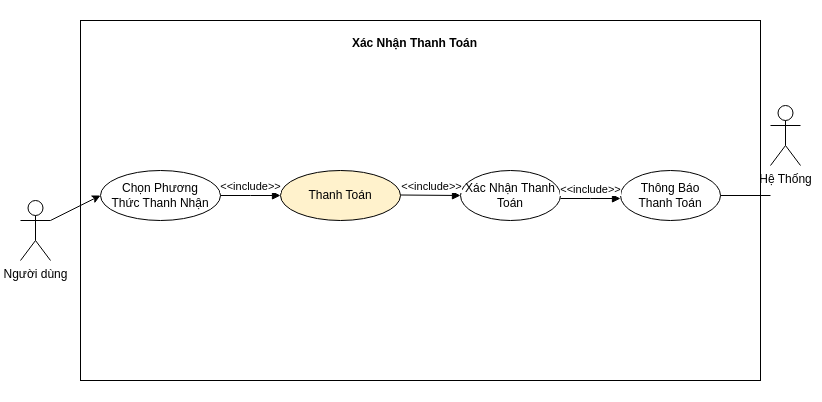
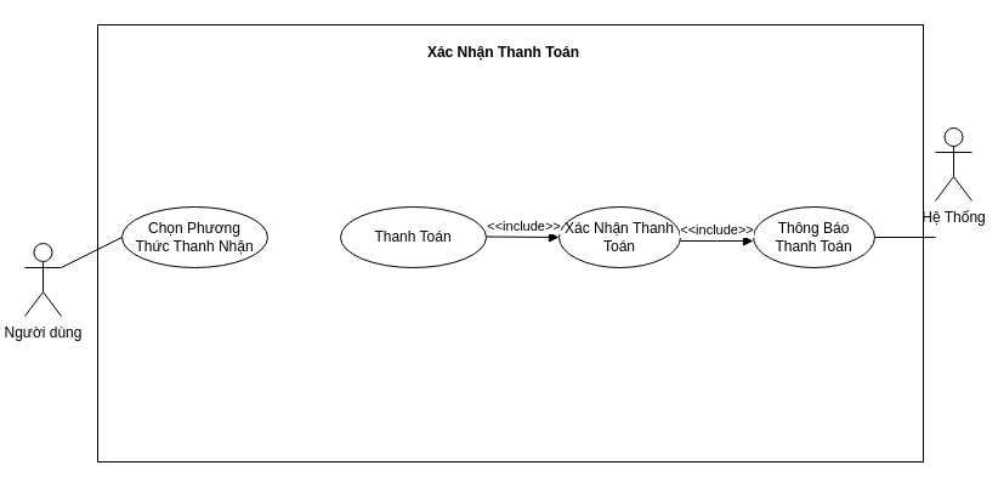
  <mxCell id="0" />
  <mxCell id="1" parent="0" />
  <mxCell id="2" value="Người dùng" style="shape=umlActor;verticalLabelPosition=bottom;verticalAlign=top;html=1;outlineConnect=0;" vertex="1" parent="1"><mxGeometry x="20" y="200" width="30" height="60" as="geometry" /></mxCell>
  <mxCell id="3" value="" style="rounded=0;whiteSpace=wrap;html=1;" vertex="1" parent="1"><mxGeometry x="80" y="20" width="680" height="360" as="geometry" /></mxCell>
  <mxCell id="4" value="&lt;blockquote style=&quot;margin: 0 0 0 40px; border: none; padding: 0px;&quot;&gt;Xác Nhận Thanh Toán&lt;/blockquote&gt;" style="text;align=center;fontStyle=1;verticalAlign=middle;spacingLeft=3;spacingRight=3;strokeColor=none;rotatable=0;points=[[0,0.5],[1,0.5]];portConstraint=eastwest;html=1;" vertex="1" parent="1"><mxGeometry x="354" y="30" width="80" height="26" as="geometry" /></mxCell>
  <mxCell id="5" value="Chọn Phương &lt;br&gt;Thức Thanh Nhận" style="ellipse;whiteSpace=wrap;html=1;" vertex="1" parent="1"><mxGeometry x="100" y="170" width="120" height="50" as="geometry" /></mxCell>
- <mxCell id="6" value="Thanh Toán" style="ellipse;whiteSpace=wrap;html=1;fillColor=#fff2cc;" vertex="1" parent="1"><mxGeometry x="280" y="170" width="120" height="50" as="geometry" /></mxCell>
- <mxCell id="7" value="" style="endArrow=classic;html=1;rounded=0;exitX=1;exitY=0.333;exitDx=0;exitDy=0;exitPerimeter=0;entryX=0;entryY=0.5;entryDx=0;entryDy=0;" edge="1" parent="1" source="2" target="5"><mxGeometry width="50" height="50" relative="1" as="geometry"><mxPoint x="370" y="230" as="sourcePoint" /><mxPoint x="420" y="180" as="targetPoint" /></mxGeometry></mxCell>
+ <mxCell id="6" value="Thanh Toán" style="ellipse;whiteSpace=wrap;html=1;" vertex="1" parent="1"><mxGeometry x="280" y="170" width="120" height="50" as="geometry" /></mxCell>
+ <mxCell id="7" value="" style="endArrow=none;html=1;rounded=0;exitX=1;exitY=0.333;exitDx=0;exitDy=0;exitPerimeter=0;entryX=0;entryY=0.5;entryDx=0;entryDy=0;" edge="1" parent="1" source="2" target="5"><mxGeometry width="50" height="50" relative="1" as="geometry"><mxPoint x="370" y="230" as="sourcePoint" /><mxPoint x="420" y="180" as="targetPoint" /></mxGeometry></mxCell>
  <mxCell id="8" value="Hệ Thống" style="shape=umlActor;verticalLabelPosition=bottom;verticalAlign=top;html=1;outlineConnect=0;" vertex="1" parent="1"><mxGeometry x="770" y="105" width="30" height="60" as="geometry" /></mxCell>
  <mxCell id="9" value="Xác Nhận Thanh Toán" style="ellipse;whiteSpace=wrap;html=1;" vertex="1" parent="1"><mxGeometry x="460" y="170" width="100" height="50" as="geometry" /></mxCell>
- <mxCell id="10" value="&amp;lt;&amp;lt;include&amp;gt;&amp;gt;" style="html=1;verticalAlign=bottom;endArrow=block;edgeStyle=elbowEdgeStyle;elbow=vertical;curved=0;rounded=0;exitX=1;exitY=0.5;exitDx=0;exitDy=0;entryX=0;entryY=0.5;entryDx=0;entryDy=0;" edge="1" parent="1" source="5" target="6"><mxGeometry width="80" relative="1" as="geometry"><mxPoint x="270" y="199.5" as="sourcePoint" /><mxPoint x="350" y="199.5" as="targetPoint" /></mxGeometry></mxCell>
  <mxCell id="11" value="Thông Báo &lt;br&gt;Thanh Toán" style="ellipse;whiteSpace=wrap;html=1;" vertex="1" parent="1"><mxGeometry x="620" y="170" width="100" height="50" as="geometry" /></mxCell>
  <mxCell id="12" value="" style="line;strokeWidth=1;fillColor=none;align=left;verticalAlign=middle;spacingTop=-1;spacingLeft=3;spacingRight=3;rotatable=0;labelPosition=right;points=[];portConstraint=eastwest;strokeColor=inherit;" vertex="1" parent="1"><mxGeometry x="720" y="191" width="50" height="8" as="geometry" /></mxCell>
  <mxCell id="13" value="&amp;lt;&amp;lt;include&amp;gt;&amp;gt;" style="html=1;verticalAlign=bottom;endArrow=block;edgeStyle=elbowEdgeStyle;elbow=vertical;curved=0;rounded=0;exitX=1;exitY=0.5;exitDx=0;exitDy=0;entryX=0;entryY=0.5;entryDx=0;entryDy=0;" edge="1" parent="1"><mxGeometry width="80" relative="1" as="geometry"><mxPoint x="400" y="194.5" as="sourcePoint" /><mxPoint x="460" y="194.5" as="targetPoint" /></mxGeometry></mxCell>
  <mxCell id="14" value="&amp;lt;&amp;lt;include&amp;gt;&amp;gt;" style="html=1;verticalAlign=bottom;endArrow=block;edgeStyle=elbowEdgeStyle;elbow=vertical;curved=0;rounded=0;exitX=1;exitY=0.5;exitDx=0;exitDy=0;entryX=0;entryY=0.5;entryDx=0;entryDy=0;" edge="1" parent="1"><mxGeometry width="80" relative="1" as="geometry"><mxPoint x="560" y="198" as="sourcePoint" /><mxPoint x="620" y="198" as="targetPoint" /></mxGeometry></mxCell>
